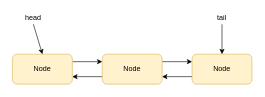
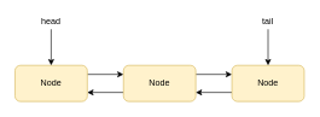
  <mxCell id="0" />
  <mxCell id="1" parent="0" />
  <mxCell id="2" style="edgeStyle=orthogonalEdgeStyle;rounded=0;orthogonalLoop=1;jettySize=auto;html=1;exitX=1;exitY=0.25;exitDx=0;exitDy=0;entryX=0;entryY=0.25;entryDx=0;entryDy=0;" edge="1" parent="1" source="3" target="6"><mxGeometry relative="1" as="geometry" /></mxCell>
  <mxCell id="3" value="Node" style="rounded=1;whiteSpace=wrap;html=1;fillColor=#fff2cc;strokeColor=#d6b656;" vertex="1" parent="1"><mxGeometry x="20" y="90" width="100" height="50" as="geometry" /></mxCell>
  <mxCell id="4" style="edgeStyle=orthogonalEdgeStyle;rounded=0;orthogonalLoop=1;jettySize=auto;html=1;exitX=1;exitY=0.25;exitDx=0;exitDy=0;entryX=0;entryY=0.25;entryDx=0;entryDy=0;" edge="1" parent="1" source="6" target="8"><mxGeometry relative="1" as="geometry" /></mxCell>
  <mxCell id="5" style="edgeStyle=orthogonalEdgeStyle;rounded=0;orthogonalLoop=1;jettySize=auto;html=1;exitX=0;exitY=0.75;exitDx=0;exitDy=0;entryX=1;entryY=0.75;entryDx=0;entryDy=0;" edge="1" parent="1" source="6" target="3"><mxGeometry relative="1" as="geometry" /></mxCell>
  <mxCell id="6" value="Node" style="rounded=1;whiteSpace=wrap;html=1;fillColor=#fff2cc;strokeColor=#d6b656;" vertex="1" parent="1"><mxGeometry x="170" y="90" width="100" height="50" as="geometry" /></mxCell>
  <mxCell id="7" style="edgeStyle=orthogonalEdgeStyle;rounded=0;orthogonalLoop=1;jettySize=auto;html=1;exitX=0;exitY=0.75;exitDx=0;exitDy=0;entryX=1;entryY=0.75;entryDx=0;entryDy=0;" edge="1" parent="1" source="8" target="6"><mxGeometry relative="1" as="geometry" /></mxCell>
  <mxCell id="8" value="Node" style="rounded=1;whiteSpace=wrap;html=1;fillColor=#fff2cc;strokeColor=#d6b656;" vertex="1" parent="1"><mxGeometry x="320" y="90" width="100" height="50" as="geometry" /></mxCell>
  <mxCell id="9" style="edgeStyle=none;rounded=0;orthogonalLoop=1;jettySize=auto;html=1;exitX=0.5;exitY=1;exitDx=0;exitDy=0;entryX=0.5;entryY=0;entryDx=0;entryDy=0;" edge="1" parent="1" source="10" target="3"><mxGeometry relative="1" as="geometry" /></mxCell>
- <mxCell id="10" value="head" style="text;html=1;strokeColor=none;fillColor=none;align=center;verticalAlign=middle;whiteSpace=wrap;rounded=0;" vertex="1" parent="1"><mxGeometry x="35" y="20" width="40" height="20" as="geometry" /></mxCell>
+ <mxCell id="10" value="head" style="text;html=1;strokeColor=none;fillColor=none;align=center;verticalAlign=middle;whiteSpace=wrap;rounded=0;" vertex="1" parent="1"><mxGeometry x="50" y="20" width="40" height="20" as="geometry" /></mxCell>
  <mxCell id="11" style="edgeStyle=none;rounded=0;orthogonalLoop=1;jettySize=auto;html=1;exitX=0.5;exitY=1;exitDx=0;exitDy=0;entryX=0.5;entryY=0;entryDx=0;entryDy=0;" edge="1" parent="1" source="12" target="8"><mxGeometry relative="1" as="geometry" /></mxCell>
  <mxCell id="12" value="tail" style="text;html=1;strokeColor=none;fillColor=none;align=center;verticalAlign=middle;whiteSpace=wrap;rounded=0;" vertex="1" parent="1"><mxGeometry x="350" y="20" width="40" height="20" as="geometry" /></mxCell>
